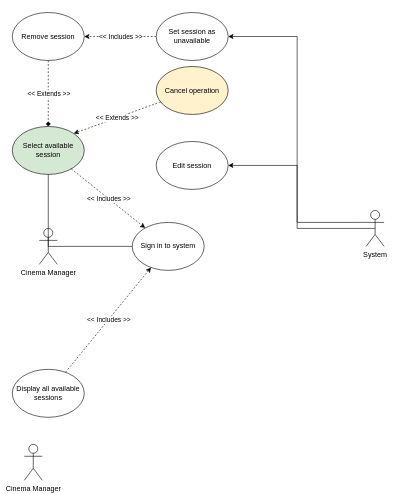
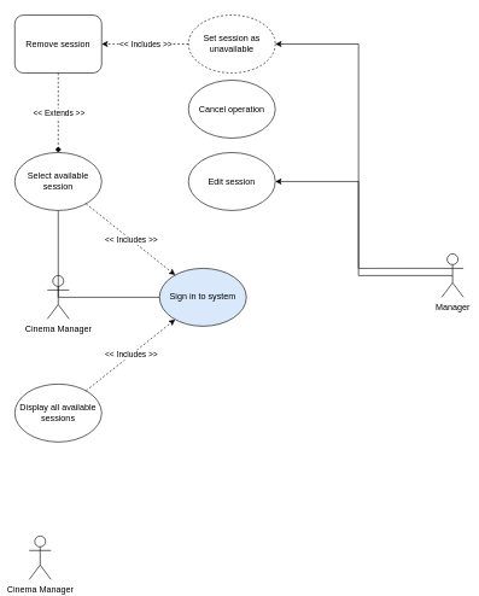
  <mxCell id="0" />
  <mxCell id="1" parent="0" />
  <mxCell id="2" value="Cinema Manager" style="shape=umlActor;verticalLabelPosition=bottom;verticalAlign=top;html=1;outlineConnect=0;" vertex="1" parent="1"><mxGeometry x="40" y="740" width="30" height="60" as="geometry" /></mxCell>
  <mxCell id="3" value="Cinema Manager" style="shape=umlActor;verticalLabelPosition=bottom;verticalAlign=top;html=1;outlineConnect=0;" vertex="1" parent="1"><mxGeometry x="65" y="380" width="30" height="60" as="geometry" /></mxCell>
- <mxCell id="4" value="Sign in to system" style="ellipse;whiteSpace=wrap;html=1;" vertex="1" parent="1"><mxGeometry x="220" y="370" width="120" height="80" as="geometry" /></mxCell>
- <mxCell id="5" value="Edit session" style="ellipse;whiteSpace=wrap;html=1;" vertex="1" parent="1"><mxGeometry x="260" y="235" width="120" height="80" as="geometry" /></mxCell>
- <mxCell id="6" value="Select available session" style="ellipse;whiteSpace=wrap;html=1;fillColor=#d5e8d4;" vertex="1" parent="1"><mxGeometry x="20" y="210" width="120" height="80" as="geometry" /></mxCell>
+ <mxCell id="4" value="Sign in to system" style="ellipse;whiteSpace=wrap;html=1;fillColor=#dae8fc;" vertex="1" parent="1"><mxGeometry x="220" y="370" width="120" height="80" as="geometry" /></mxCell>
+ <mxCell id="5" value="Edit session" style="ellipse;whiteSpace=wrap;html=1;" vertex="1" parent="1"><mxGeometry x="260" y="210" width="120" height="80" as="geometry" /></mxCell>
+ <mxCell id="6" value="Select available session" style="ellipse;whiteSpace=wrap;html=1;" vertex="1" parent="1"><mxGeometry x="20" y="210" width="120" height="80" as="geometry" /></mxCell>
  <mxCell id="7" value="" style="endArrow=none;html=1;strokeColor=#000000;exitX=0.5;exitY=0.5;exitDx=0;exitDy=0;exitPerimeter=0;" edge="1" parent="1" source="3" target="4"><mxGeometry width="50" height="50" relative="1" as="geometry"><mxPoint x="430" y="500" as="sourcePoint" /><mxPoint x="550" y="370" as="targetPoint" /></mxGeometry></mxCell>
- <mxCell id="8" value="Display all available sessions" style="ellipse;whiteSpace=wrap;html=1;" vertex="1" parent="1"><mxGeometry x="20" y="615" width="120" height="80" as="geometry" /></mxCell>
+ <mxCell id="8" value="Display all available sessions" style="ellipse;whiteSpace=wrap;html=1;" vertex="1" parent="1"><mxGeometry x="20" y="530" width="120" height="80" as="geometry" /></mxCell>
  <mxCell id="9" value="" style="endArrow=none;html=1;entryX=0.5;entryY=0.5;entryDx=0;entryDy=0;entryPerimeter=0;" edge="1" parent="1" source="6" target="3"><mxGeometry width="50" height="50" relative="1" as="geometry"><mxPoint x="370" y="670" as="sourcePoint" /><mxPoint x="420" y="620" as="targetPoint" /></mxGeometry></mxCell>
  <mxCell id="10" value="" style="endArrow=classic;html=1;strokeColor=#000000;dashed=1;" edge="1" parent="1" source="6" target="4"><mxGeometry relative="1" as="geometry"><mxPoint x="450" y="420" as="sourcePoint" /><mxPoint x="350" y="420" as="targetPoint" /><Array as="points" /></mxGeometry></mxCell>
  <mxCell id="11" value="&amp;lt;&amp;lt; Includes &amp;gt;&amp;gt;" style="edgeLabel;resizable=0;html=1;align=center;verticalAlign=middle;" connectable="0" vertex="1" parent="10"><mxGeometry relative="1" as="geometry" /></mxCell>
  <mxCell id="12" value="" style="endArrow=classic;html=1;strokeColor=#000000;dashed=1;" edge="1" parent="1" source="8" target="4"><mxGeometry relative="1" as="geometry"><mxPoint x="290" y="300" as="sourcePoint" /><mxPoint x="290" y="380" as="targetPoint" /><Array as="points" /></mxGeometry></mxCell>
  <mxCell id="13" value="&amp;lt;&amp;lt; Includes &amp;gt;&amp;gt;" style="edgeLabel;resizable=0;html=1;align=center;verticalAlign=middle;" connectable="0" vertex="1" parent="12"><mxGeometry relative="1" as="geometry" /></mxCell>
- <mxCell id="14" value="Remove session" style="ellipse;whiteSpace=wrap;html=1;" vertex="1" parent="1"><mxGeometry x="20" y="20" width="120" height="80" as="geometry" /></mxCell>
+ <mxCell id="14" value="Remove session" style="whiteSpace=wrap;html=1;rounded=1;" vertex="1" parent="1"><mxGeometry x="20" y="20" width="120" height="80" as="geometry" /></mxCell>
  <mxCell id="15" value="" style="endArrow=diamond;html=1;strokeColor=#000000;dashed=1;entryX=0.5;entryY=0;entryDx=0;entryDy=0;exitX=0.5;exitY=1;exitDx=0;exitDy=0;" edge="1" parent="1" source="14" target="6"><mxGeometry relative="1" as="geometry"><mxPoint x="160" y="160" as="sourcePoint" /><mxPoint x="40" y="160" as="targetPoint" /><Array as="points" /></mxGeometry></mxCell>
  <mxCell id="16" value="&amp;lt;&amp;lt; Extends &amp;gt;&amp;gt;" style="edgeLabel;resizable=0;html=1;align=center;verticalAlign=middle;" connectable="0" vertex="1" parent="15"><mxGeometry relative="1" as="geometry" /></mxCell>
  <mxCell id="17" value="" style="endArrow=classic;html=1;strokeColor=#000000;dashed=1;exitX=0;exitY=0.5;exitDx=0;exitDy=0;" edge="1" parent="1" source="19" target="14"><mxGeometry relative="1" as="geometry"><mxPoint x="260" y="60" as="sourcePoint" /><mxPoint x="243.213" y="19.999" as="targetPoint" /><Array as="points" /></mxGeometry></mxCell>
  <mxCell id="18" value="&amp;lt;&amp;lt; Includes &amp;gt;&amp;gt;" style="edgeLabel;resizable=0;html=1;align=center;verticalAlign=middle;" connectable="0" vertex="1" parent="17"><mxGeometry relative="1" as="geometry" /></mxCell>
- <mxCell id="19" value="Set session as unavailable" style="ellipse;whiteSpace=wrap;html=1;" vertex="1" parent="1"><mxGeometry x="260" y="20" width="120" height="80" as="geometry" /></mxCell>
- <mxCell id="20" value="Cancel operation" style="ellipse;whiteSpace=wrap;html=1;fillColor=#fff2cc;" vertex="1" parent="1"><mxGeometry x="260" y="110" width="120" height="80" as="geometry" /></mxCell>
- <mxCell id="21" value="" style="endArrow=classic;html=1;strokeColor=#000000;dashed=1;entryX=1;entryY=0;entryDx=0;entryDy=0;" edge="1" parent="1" source="20" target="6"><mxGeometry relative="1" as="geometry"><mxPoint x="250" y="200" as="sourcePoint" /><mxPoint x="130" y="200" as="targetPoint" /><Array as="points" /></mxGeometry></mxCell>
- <mxCell id="22" value="&amp;lt;&amp;lt; Extends &amp;gt;&amp;gt;" style="edgeLabel;resizable=0;html=1;align=center;verticalAlign=middle;" connectable="0" vertex="1" parent="21"><mxGeometry relative="1" as="geometry" /></mxCell>
+ <mxCell id="19" value="Set session as unavailable" style="ellipse;whiteSpace=wrap;html=1;dashed=1;" vertex="1" parent="1"><mxGeometry x="260" y="20" width="120" height="80" as="geometry" /></mxCell>
+ <mxCell id="20" value="Cancel operation" style="ellipse;whiteSpace=wrap;html=1;" vertex="1" parent="1"><mxGeometry x="260" y="110" width="120" height="80" as="geometry" /></mxCell>
  <mxCell id="23" style="edgeStyle=orthogonalEdgeStyle;rounded=0;orthogonalLoop=1;jettySize=auto;html=1;exitX=0.5;exitY=0.5;exitDx=0;exitDy=0;exitPerimeter=0;entryX=1;entryY=0.5;entryDx=0;entryDy=0;" edge="1" parent="1" source="25" target="19"><mxGeometry relative="1" as="geometry" /></mxCell>
  <mxCell id="24" style="edgeStyle=orthogonalEdgeStyle;rounded=0;orthogonalLoop=1;jettySize=auto;html=1;exitX=0;exitY=0.333;exitDx=0;exitDy=0;exitPerimeter=0;entryX=1;entryY=0.5;entryDx=0;entryDy=0;" edge="1" parent="1" source="25" target="5"><mxGeometry relative="1" as="geometry" /></mxCell>
- <mxCell id="25" value="System" style="shape=umlActor;verticalLabelPosition=bottom;verticalAlign=top;html=1;outlineConnect=0;" vertex="1" parent="1"><mxGeometry x="610" y="350" width="30" height="60" as="geometry" /></mxCell>
+ <mxCell id="25" value="Manager" style="shape=umlActor;verticalLabelPosition=bottom;verticalAlign=top;html=1;outlineConnect=0;" vertex="1" parent="1"><mxGeometry x="610" y="350" width="30" height="60" as="geometry" /></mxCell>
